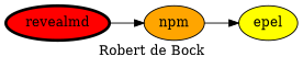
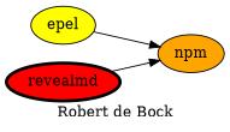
  digraph {
    label="Robert de Bock"
    rankdir=LR
    node [style=filled]
    epel [fillcolor=yellow]
    npm [fillcolor=orange]
    revealmd [fillcolor=red penwidth=3]
-   npm -> epel
+   epel -> npm
    revealmd -> npm
  }
